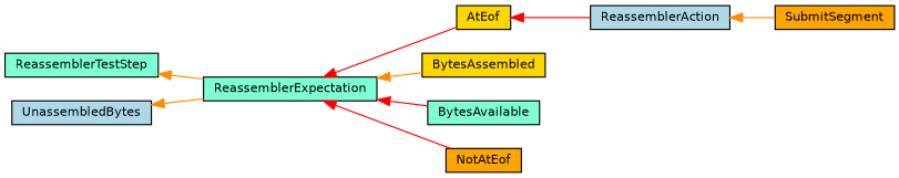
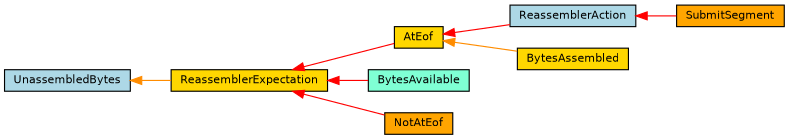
  digraph {
    rankdir=LR
    node [color=black fillcolor=aquamarine fontname=Helvetica fontsize=10 shape=record style=filled]
    edge [color=red dir=back fontname=Helvetica fontsize=10 labelfontname=Helvetica labelfontsize=10 style=solid]
-   n1 [fontcolor=black height=0.2 label=ReassemblerTestStep width=0.4]
-   n2 [height=0.2 label=ReassemblerExpectation width=0.4]
+   n2 [fillcolor=gold height=0.2 label=ReassemblerExpectation width=0.4]
    n3 [fillcolor=lightblue height=0.2 label=ReassemblerAction width=0.4]
    n4 [fillcolor=orange height=0.2 label=SubmitSegment width=0.4]
    n5 [fillcolor=gold height=0.2 label=AtEof width=0.4]
    n6 [fillcolor=gold height=0.2 label=BytesAssembled width=0.4]
    n7 [height=0.2 label=BytesAvailable width=0.4]
    n8 [fillcolor=orange height=0.2 label=NotAtEof width=0.4]
    n9 [fillcolor=lightblue height=0.2 label=UnassembledBytes width=0.4]
-   n1 -> n2 [color=darkorange]
    n2 -> n5
-   n2 -> n6 [color=darkorange]
+   n5 -> n6 [color=darkorange]
    n2 -> n7
    n2 -> n8
-   n3 -> n4 [color=darkorange]
+   n3 -> n4
    n5 -> n3
    n9 -> n2 [color=darkorange]
  }
